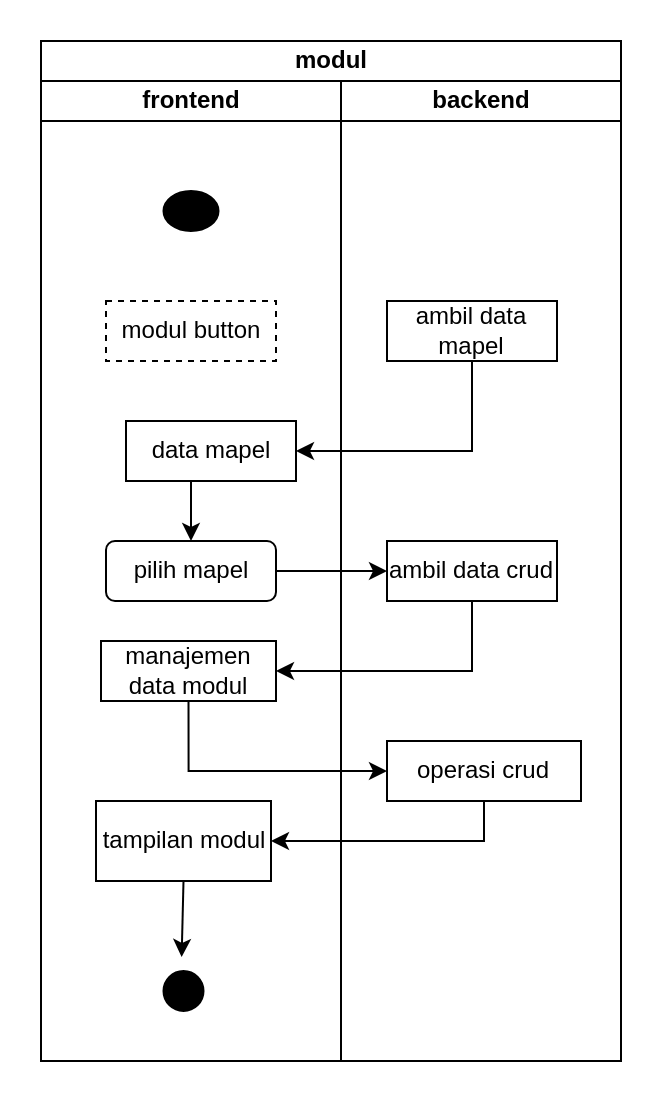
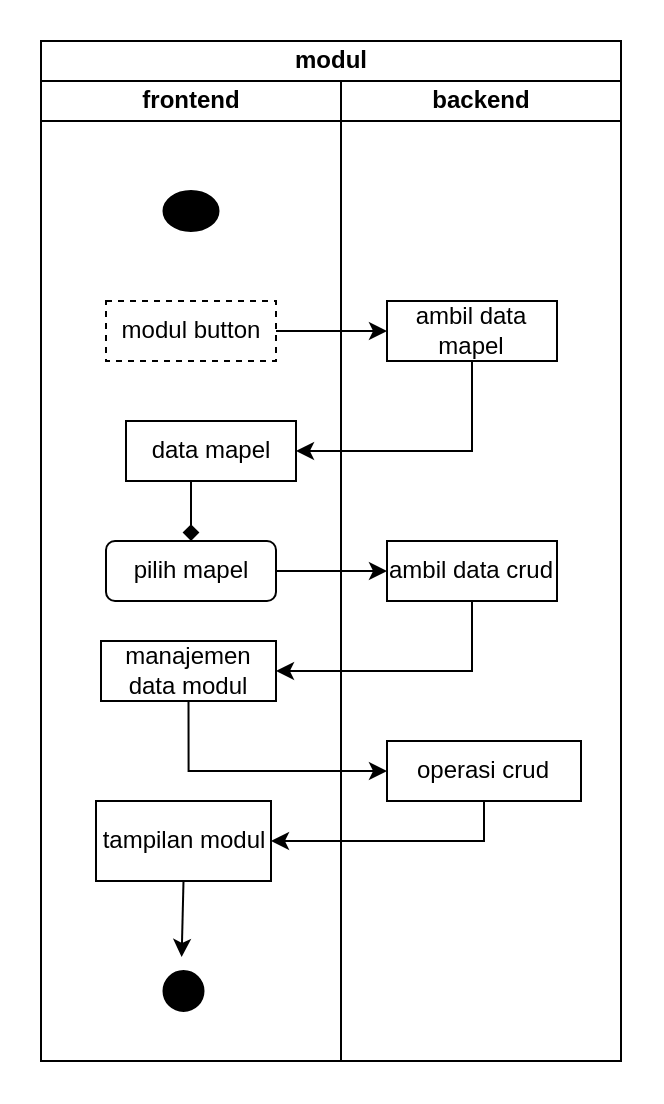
  <mxCell id="0" />
  <mxCell id="1" parent="0" />
  <mxCell id="2" value="modul" style="swimlane;childLayout=stackLayout;resizeParent=1;resizeParentMax=0;startSize=20;html=1;" vertex="1" parent="1"><mxGeometry x="20" y="20" width="290" height="510" as="geometry" /></mxCell>
  <mxCell id="3" value="frontend" style="swimlane;startSize=20;html=1;" vertex="1" parent="2"><mxGeometry y="20" width="150" height="490" as="geometry" /></mxCell>
  <mxCell id="4" value="" style="ellipse;html=1;shape=startState;fillColor=#000000;strokeColor=#FFFFFF;" vertex="1" parent="3"><mxGeometry x="56.25" y="50" width="37.5" height="30" as="geometry" /></mxCell>
  <mxCell id="5" value="" style="edgeStyle=orthogonalEdgeStyle;html=1;verticalAlign=bottom;endArrow=open;endSize=8;strokeColor=#FFFFFF;rounded=0;entryX=0.5;entryY=0;entryDx=0;entryDy=0;" edge="1" parent="3" source="4" target="6"><mxGeometry relative="1" as="geometry"><mxPoint x="60.0" y="110" as="targetPoint" /></mxGeometry></mxCell>
  <mxCell id="6" value="modul button" style="html=1;whiteSpace=wrap;dashed=1;" vertex="1" parent="3"><mxGeometry x="32.5" y="110" width="85" height="30" as="geometry" /></mxCell>
- <mxCell id="7" style="edgeStyle=orthogonalEdgeStyle;rounded=0;orthogonalLoop=1;jettySize=auto;html=1;exitX=0.5;exitY=1;exitDx=0;exitDy=0;entryX=0.5;entryY=0;entryDx=0;entryDy=0;" edge="1" parent="3" source="8" target="9"><mxGeometry relative="1" as="geometry" /></mxCell>
+ <mxCell id="7" style="edgeStyle=orthogonalEdgeStyle;rounded=0;orthogonalLoop=1;jettySize=auto;html=1;exitX=0.5;exitY=1;exitDx=0;exitDy=0;entryX=0.5;entryY=0;entryDx=0;entryDy=0;endArrow=diamond;" edge="1" parent="3" source="8" target="9"><mxGeometry relative="1" as="geometry" /></mxCell>
  <mxCell id="8" value="data mapel" style="html=1;whiteSpace=wrap;" vertex="1" parent="3"><mxGeometry x="42.5" y="170" width="85" height="30" as="geometry" /></mxCell>
  <mxCell id="9" value="pilih mapel" style="html=1;whiteSpace=wrap;rounded=1;" vertex="1" parent="3"><mxGeometry x="32.5" y="230" width="85" height="30" as="geometry" /></mxCell>
  <mxCell id="10" value="manajemen data modul" style="html=1;whiteSpace=wrap;" vertex="1" parent="3"><mxGeometry x="30" y="280" width="87.5" height="30" as="geometry" /></mxCell>
  <mxCell id="11" value="" style="ellipse;html=1;shape=endState;fillColor=#000000;strokeColor=#ffffff;" vertex="1" parent="3"><mxGeometry x="56.25" y="440" width="30" height="30" as="geometry" /></mxCell>
  <mxCell id="12" value="tampilan modul" style="html=1;whiteSpace=wrap;" vertex="1" parent="3"><mxGeometry x="27.5" y="360" width="87.5" height="40" as="geometry" /></mxCell>
  <mxCell id="13" style="edgeStyle=orthogonalEdgeStyle;rounded=0;orthogonalLoop=1;jettySize=auto;html=1;exitX=0.5;exitY=1;exitDx=0;exitDy=0;entryX=0.469;entryY=-0.067;entryDx=0;entryDy=0;entryPerimeter=0;" edge="1" parent="3" source="12" target="11"><mxGeometry relative="1" as="geometry" /></mxCell>
  <mxCell id="14" value="backend" style="swimlane;startSize=20;html=1;" vertex="1" parent="2"><mxGeometry x="150" y="20" width="140" height="490" as="geometry" /></mxCell>
  <mxCell id="15" value="ambil data mapel" style="html=1;whiteSpace=wrap;" vertex="1" parent="14"><mxGeometry x="23" y="110" width="85" height="30" as="geometry" /></mxCell>
  <mxCell id="16" value="ambil data crud" style="html=1;whiteSpace=wrap;" vertex="1" parent="14"><mxGeometry x="23" y="230" width="85" height="30" as="geometry" /></mxCell>
  <mxCell id="17" value="operasi crud" style="html=1;whiteSpace=wrap;" vertex="1" parent="14"><mxGeometry x="23" y="330" width="97" height="30" as="geometry" /></mxCell>
+ <mxCell id="18" style="edgeStyle=orthogonalEdgeStyle;rounded=0;orthogonalLoop=1;jettySize=auto;html=1;exitX=1;exitY=0.5;exitDx=0;exitDy=0;entryX=0;entryY=0.5;entryDx=0;entryDy=0;" edge="1" parent="2" source="6" target="15"><mxGeometry relative="1" as="geometry" /></mxCell>
  <mxCell id="19" style="edgeStyle=orthogonalEdgeStyle;rounded=0;orthogonalLoop=1;jettySize=auto;html=1;exitX=0.5;exitY=1;exitDx=0;exitDy=0;entryX=1;entryY=0.5;entryDx=0;entryDy=0;" edge="1" parent="2" source="15" target="8"><mxGeometry relative="1" as="geometry" /></mxCell>
  <mxCell id="20" style="edgeStyle=orthogonalEdgeStyle;rounded=0;orthogonalLoop=1;jettySize=auto;html=1;exitX=1;exitY=0.5;exitDx=0;exitDy=0;entryX=0;entryY=0.5;entryDx=0;entryDy=0;" edge="1" parent="2" source="9" target="16"><mxGeometry relative="1" as="geometry" /></mxCell>
  <mxCell id="21" style="edgeStyle=orthogonalEdgeStyle;rounded=0;orthogonalLoop=1;jettySize=auto;html=1;exitX=0.5;exitY=1;exitDx=0;exitDy=0;entryX=1;entryY=0.5;entryDx=0;entryDy=0;" edge="1" parent="2" source="16" target="10"><mxGeometry relative="1" as="geometry"><mxPoint x="100.0" y="340" as="targetPoint" /></mxGeometry></mxCell>
  <mxCell id="22" style="edgeStyle=orthogonalEdgeStyle;rounded=0;orthogonalLoop=1;jettySize=auto;html=1;exitX=0.5;exitY=1;exitDx=0;exitDy=0;entryX=0;entryY=0.5;entryDx=0;entryDy=0;" edge="1" parent="2" source="10" target="17"><mxGeometry relative="1" as="geometry" /></mxCell>
  <mxCell id="23" style="edgeStyle=orthogonalEdgeStyle;rounded=0;orthogonalLoop=1;jettySize=auto;html=1;exitX=0.5;exitY=1;exitDx=0;exitDy=0;" edge="1" parent="2" source="17" target="12"><mxGeometry relative="1" as="geometry" /></mxCell>
